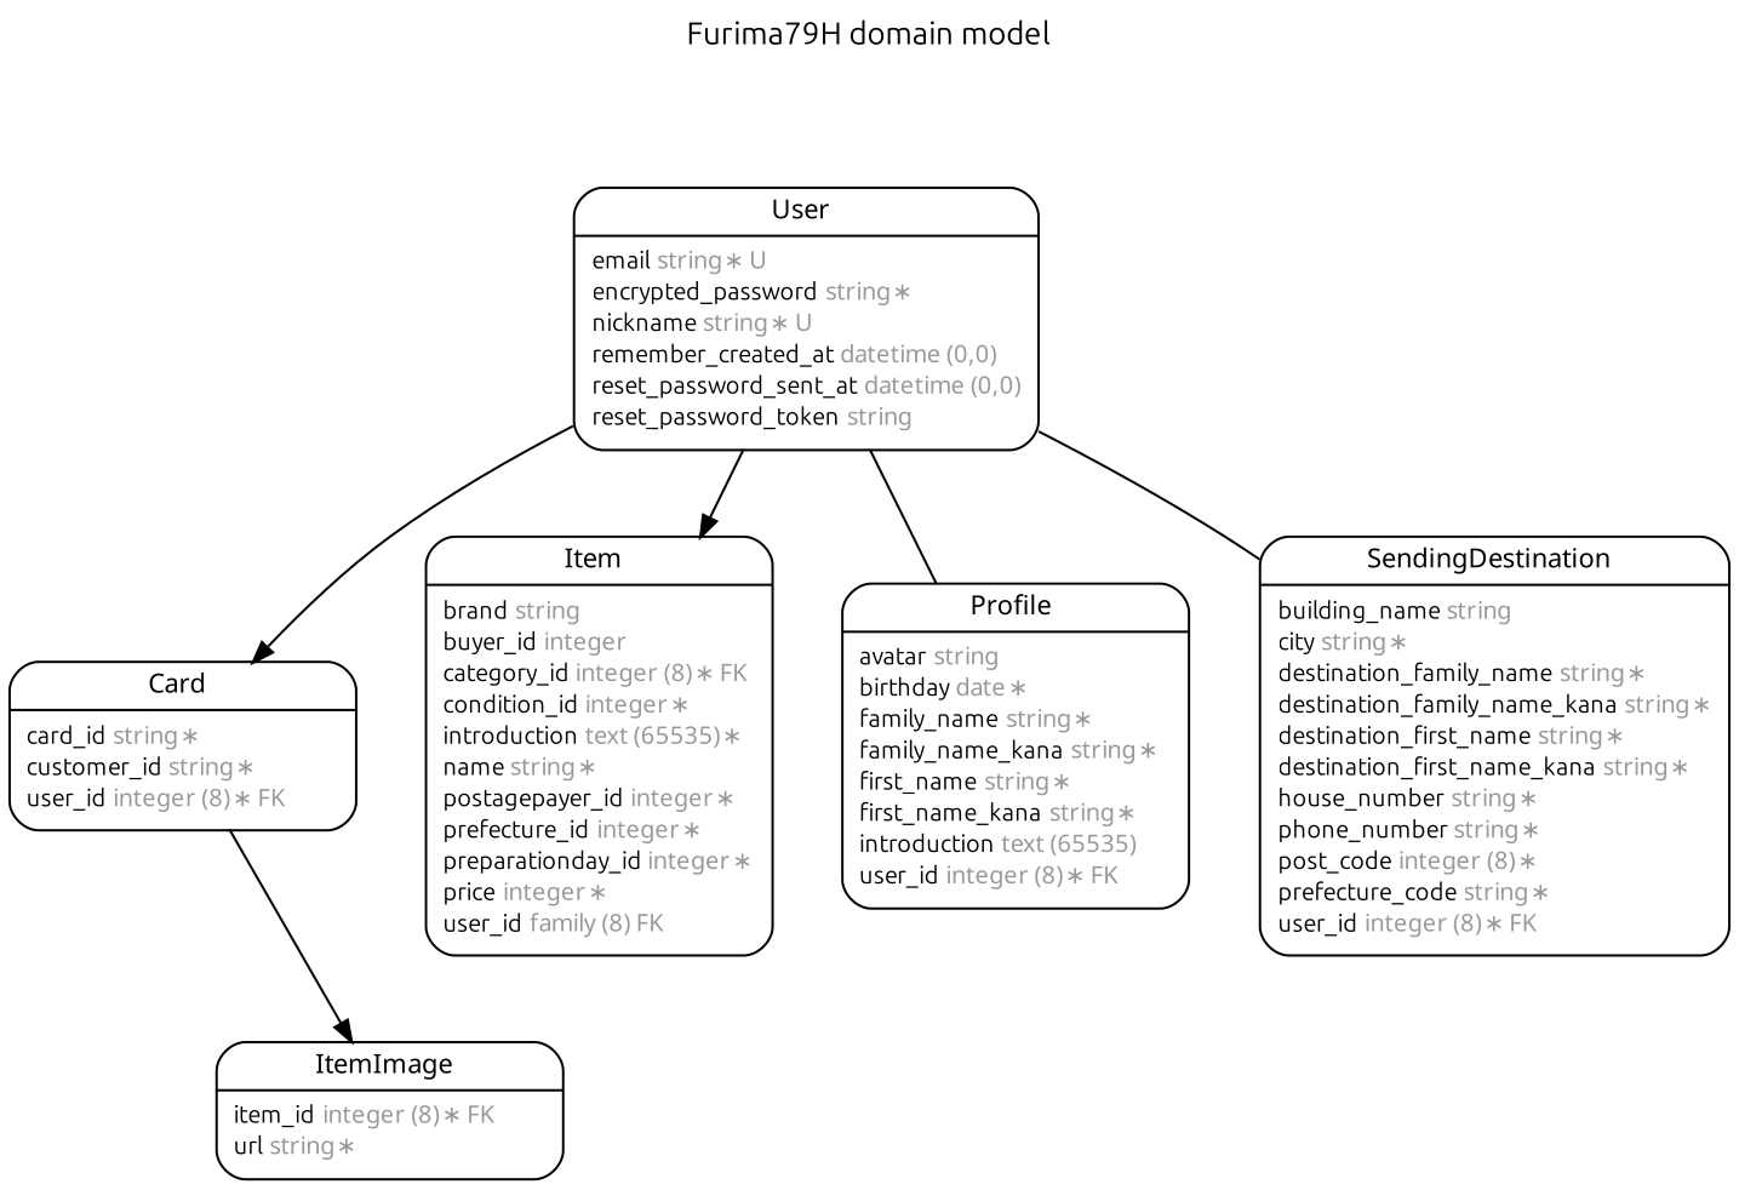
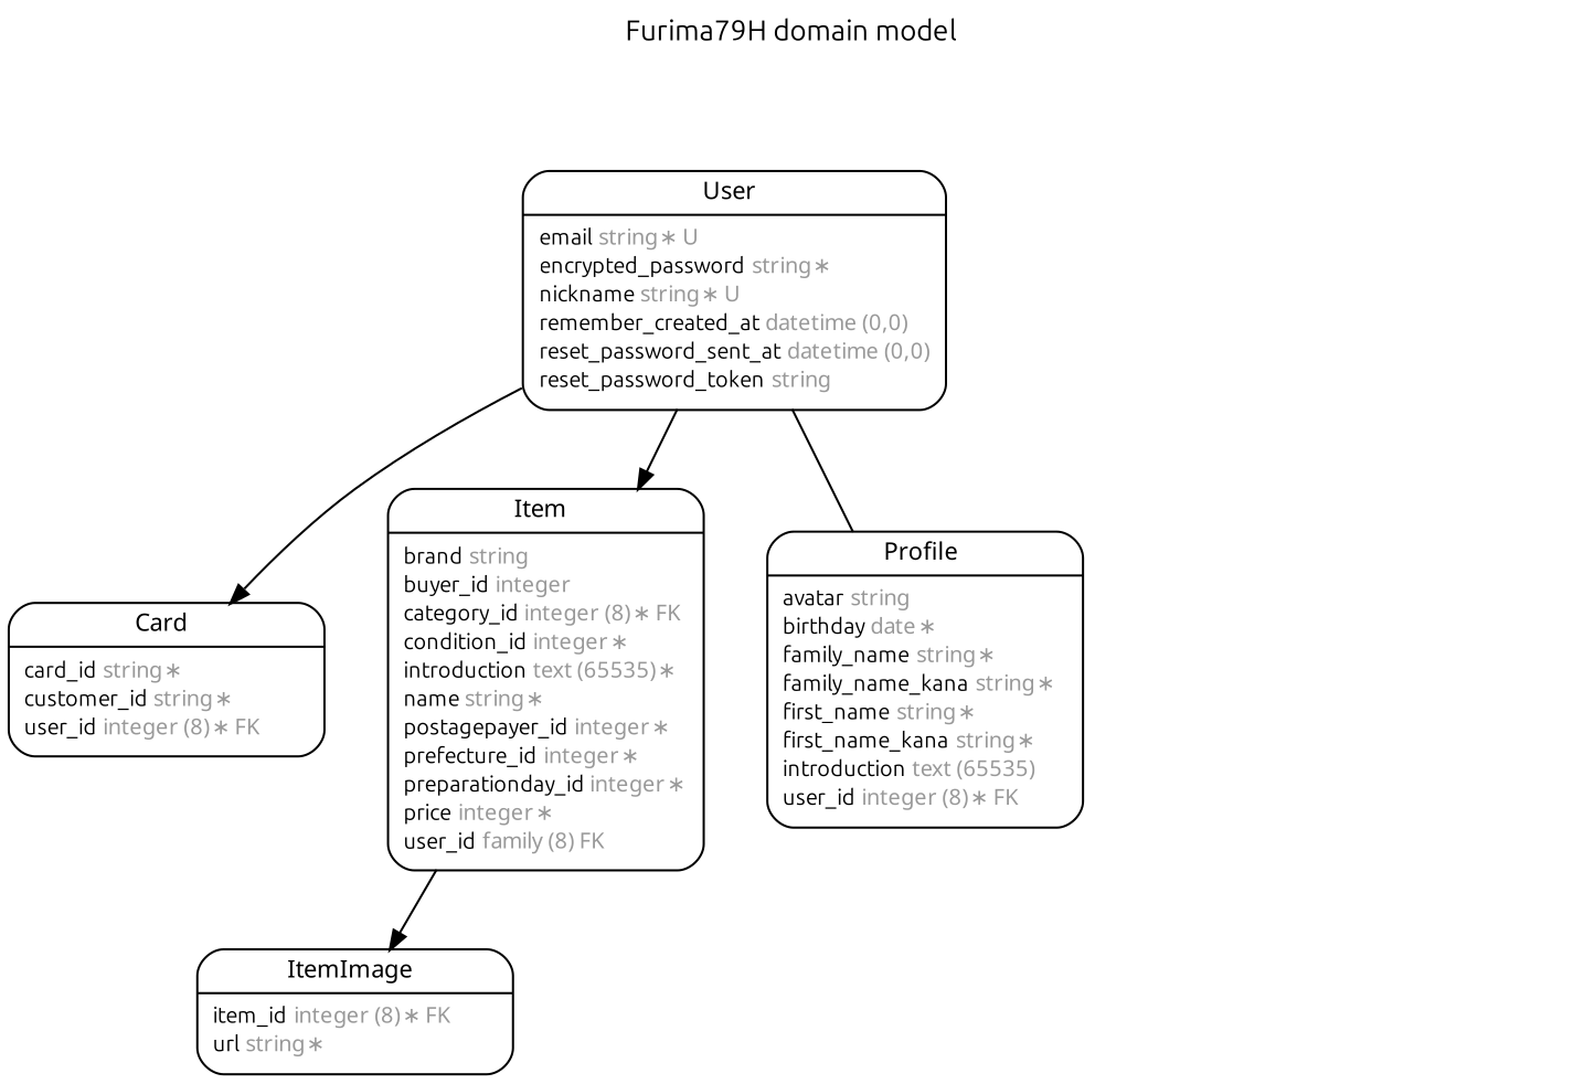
  digraph {
    concentrate=true
    fontname=Ubuntu
    fontsize=13
    label="Furima79H domain model\n\n"
    labelloc=t
    nodesep=0.4
    rankdir=TB
    ranksep=0.5
    splines=spline
    node [fontname=Ubuntu fontsize=10 margin="0.07,0.05" penwidth=1.0 shape=Mrecord]
    edge [arrowhead=normal arrowsize=0.9 arrowtail=none dir=both fontname=Ubuntu fontsize=7 labelangle=32 labeldistance=1.8 penwidth=1.0 weight=2]
    n1 [label=<{<table border="0" align="center" cellspacing="0.5" cellpadding="0" width="134">   <tr><td align="center" valign="bottom" width="130"><font face="Arial BoldMT" point-size="11">Card</font></td></tr> </table> | <table border="0" align="left" cellspacing="2" cellpadding="0" width="134">   <tr><td align="left" width="130" port="card_id">card_id <font face="Arial ItalicMT" color="grey60">string ∗</font></td></tr>   <tr><td align="left" width="130" port="customer_id">customer_id <font face="Arial ItalicMT" color="grey60">string ∗</font></td></tr>   <tr><td align="left" width="130" port="user_id">user_id <font face="Arial ItalicMT" color="grey60">integer (8) ∗ FK</font></td></tr> </table> }>]
    n2 [label=<{<table border="0" align="center" cellspacing="0.5" cellpadding="0" width="134">   <tr><td align="center" valign="bottom" width="130"><font face="Arial BoldMT" point-size="11">Item</font></td></tr> </table> | <table border="0" align="left" cellspacing="2" cellpadding="0" width="134">   <tr><td align="left" width="130" port="brand">brand <font face="Arial ItalicMT" color="grey60">string</font></td></tr>   <tr><td align="left" width="130" port="buyer_id">buyer_id <font face="Arial ItalicMT" color="grey60">integer</font></td></tr>   <tr><td align="left" width="130" port="category_id">category_id <font face="Arial ItalicMT" color="grey60">integer (8) ∗ FK</font></td></tr>   <tr><td align="left" width="130" port="condition_id">condition_id <font face="Arial ItalicMT" color="grey60">integer ∗</font></td></tr>   <tr><td align="left" width="130" port="introduction">introduction <font face="Arial ItalicMT" color="grey60">text (65535) ∗</font></td></tr>   <tr><td align="left" width="130" port="name">name <font face="Arial ItalicMT" color="grey60">string ∗</font></td></tr>   <tr><td align="left" width="130" port="postagepayer_id">postagepayer_id <font face="Arial ItalicMT" color="grey60">integer ∗</font></td></tr>   <tr><td align="left" width="130" port="prefecture_id">prefecture_id <font face="Arial ItalicMT" color="grey60">integer ∗</font></td></tr>   <tr><td align="left" width="130" port="preparationday_id">preparationday_id <font face="Arial ItalicMT" color="grey60">integer ∗</font></td></tr>   <tr><td align="left" width="130" port="price">price <font face="Arial ItalicMT" color="grey60">integer ∗</font></td></tr>   <tr><td align="left" width="130" port="user_id">user_id <font face="Arial ItalicMT" color="grey60">family (8) FK</font></td></tr> </table> }>]
    n3 [label=<{<table border="0" align="center" cellspacing="0.5" cellpadding="0" width="134">   <tr><td align="center" valign="bottom" width="130"><font face="Arial BoldMT" point-size="11">ItemImage</font></td></tr> </table> | <table border="0" align="left" cellspacing="2" cellpadding="0" width="134">   <tr><td align="left" width="130" port="item_id">item_id <font face="Arial ItalicMT" color="grey60">integer (8) ∗ FK</font></td></tr>   <tr><td align="left" width="130" port="url">url <font face="Arial ItalicMT" color="grey60">string ∗</font></td></tr> </table> }>]
    n4 [label=<{<table border="0" align="center" cellspacing="0.5" cellpadding="0" width="134">   <tr><td align="center" valign="bottom" width="130"><font face="Arial BoldMT" point-size="11">Profile</font></td></tr> </table> | <table border="0" align="left" cellspacing="2" cellpadding="0" width="134">   <tr><td align="left" width="130" port="avatar">avatar <font face="Arial ItalicMT" color="grey60">string</font></td></tr>   <tr><td align="left" width="130" port="birthday">birthday <font face="Arial ItalicMT" color="grey60">date ∗</font></td></tr>   <tr><td align="left" width="130" port="family_name">family_name <font face="Arial ItalicMT" color="grey60">string ∗</font></td></tr>   <tr><td align="left" width="130" port="family_name_kana">family_name_kana <font face="Arial ItalicMT" color="grey60">string ∗</font></td></tr>   <tr><td align="left" width="130" port="first_name">first_name <font face="Arial ItalicMT" color="grey60">string ∗</font></td></tr>   <tr><td align="left" width="130" port="first_name_kana">first_name_kana <font face="Arial ItalicMT" color="grey60">string ∗</font></td></tr>   <tr><td align="left" width="130" port="introduction">introduction <font face="Arial ItalicMT" color="grey60">text (65535)</font></td></tr>   <tr><td align="left" width="130" port="user_id">user_id <font face="Arial ItalicMT" color="grey60">integer (8) ∗ FK</font></td></tr> </table> }>]
-   n5 [label=<{<table border="0" align="center" cellspacing="0.5" cellpadding="0" width="134">   <tr><td align="center" valign="bottom" width="130"><font face="Arial BoldMT" point-size="11">SendingDestination</font></td></tr> </table> | <table border="0" align="left" cellspacing="2" cellpadding="0" width="134">   <tr><td align="left" width="130" port="building_name">building_name <font face="Arial ItalicMT" color="grey60">string</font></td></tr>   <tr><td align="left" width="130" port="city">city <font face="Arial ItalicMT" color="grey60">string ∗</font></td></tr>   <tr><td align="left" width="130" port="destination_family_name">destination_family_name <font face="Arial ItalicMT" color="grey60">string ∗</font></td></tr>   <tr><td align="left" width="130" port="destination_family_name_kana">destination_family_name_kana <font face="Arial ItalicMT" color="grey60">string ∗</font></td></tr>   <tr><td align="left" width="130" port="destination_first_name">destination_first_name <font face="Arial ItalicMT" color="grey60">string ∗</font></td></tr>   <tr><td align="left" width="130" port="destination_first_name_kana">destination_first_name_kana <font face="Arial ItalicMT" color="grey60">string ∗</font></td></tr>   <tr><td align="left" width="130" port="house_number">house_number <font face="Arial ItalicMT" color="grey60">string ∗</font></td></tr>   <tr><td align="left" width="130" port="phone_number">phone_number <font face="Arial ItalicMT" color="grey60">string ∗</font></td></tr>   <tr><td align="left" width="130" port="post_code">post_code <font face="Arial ItalicMT" color="grey60">integer (8) ∗</font></td></tr>   <tr><td align="left" width="130" port="prefecture_code">prefecture_code <font face="Arial ItalicMT" color="grey60">string ∗</font></td></tr>   <tr><td align="left" width="130" port="user_id">user_id <font face="Arial ItalicMT" color="grey60">integer (8) ∗ FK</font></td></tr> </table> }>]
    n6 [label=<{<table border="0" align="center" cellspacing="0.5" cellpadding="0" width="134">   <tr><td align="center" valign="bottom" width="130"><font face="Arial BoldMT" point-size="11">User</font></td></tr> </table> | <table border="0" align="left" cellspacing="2" cellpadding="0" width="134">   <tr><td align="left" width="130" port="email">email <font face="Arial ItalicMT" color="grey60">string ∗ U</font></td></tr>   <tr><td align="left" width="130" port="encrypted_password">encrypted_password <font face="Arial ItalicMT" color="grey60">string ∗</font></td></tr>   <tr><td align="left" width="130" port="nickname">nickname <font face="Arial ItalicMT" color="grey60">string ∗ U</font></td></tr>   <tr><td align="left" width="130" port="remember_created_at">remember_created_at <font face="Arial ItalicMT" color="grey60">datetime (0,0)</font></td></tr>   <tr><td align="left" width="130" port="reset_password_sent_at">reset_password_sent_at <font face="Arial ItalicMT" color="grey60">datetime (0,0)</font></td></tr>   <tr><td align="left" width="130" port="reset_password_token">reset_password_token <font face="Arial ItalicMT" color="grey60">string</font></td></tr> </table> }>]
-   n1 -> n3
+   n2 -> n3
    n6 -> n1
    n6 -> n2
    n6 -> n4 [arrowhead=none]
-   n6 -> n5 [arrowhead=none]
  }
